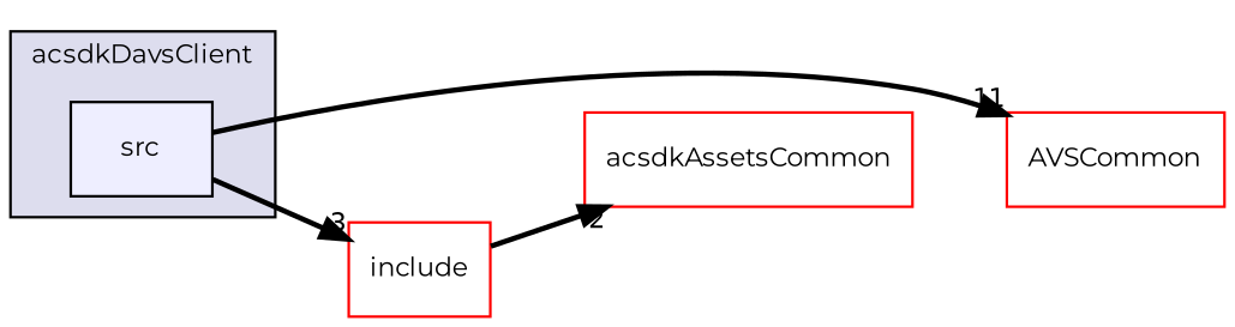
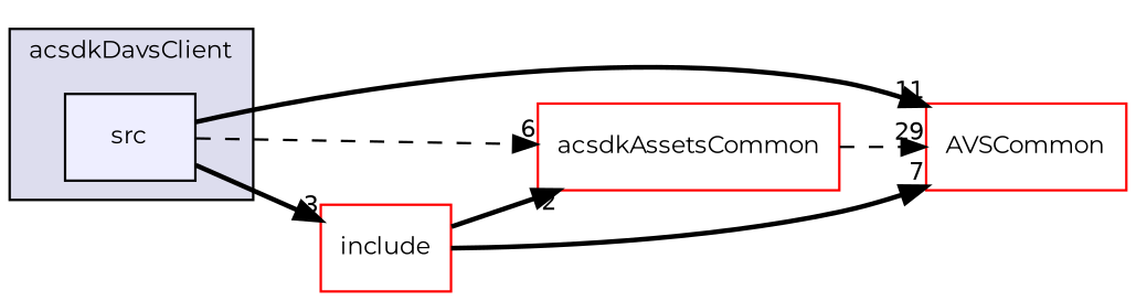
  digraph {
    compound=true
    fontname=Montserrat
    rankdir=LR
    node [fillcolor=white fontname=Montserrat fontsize=10 shape=box style=filled color=red]
    edge [fontname=Montserrat labeldistance=1.5 labelfontname=Helvetica labelfontsize=10 style=bold]
    n1 [fillcolor="#eeeeff" label=src pencolor=black color=""]
    n2 [label=AVSCommon]
    n3 [label=acsdkAssetsCommon]
    n4 [label=include]
    subgraph cluster_1 {
      bgcolor="#ddddee"
      fontsize=10
      label=acsdkDavsClient
      pencolor=black
      n1
    }
    n1 -> n2 [headlabel=11]
+   n1 -> n3 [headlabel=6 style=dashed]
    n1 -> n4 [headlabel=3]
+   n3 -> n2 [headlabel=29 style=dashed]
+   n4 -> n2 [headlabel=7]
    n4 -> n3 [headlabel=2]
  }
